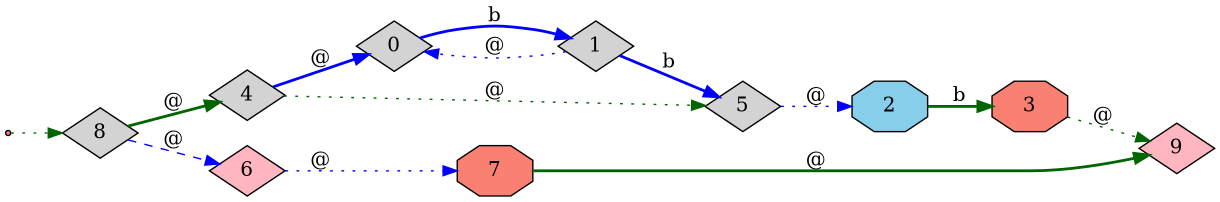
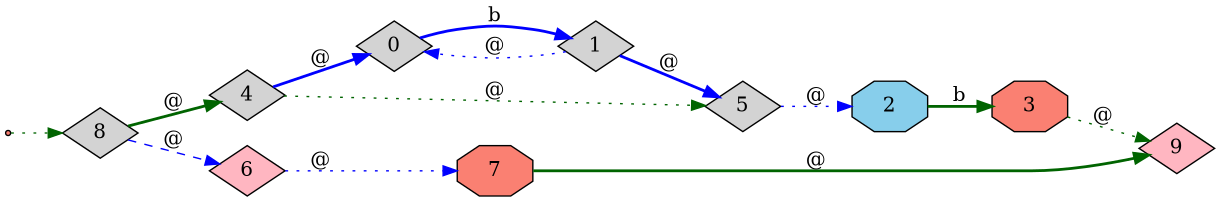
  digraph {
    rankdir=LR
    node [fillcolor=lightgrey shape=diamond style=filled]
    edge [color=blue style=dotted]
    ini [fillcolor=salmon shape=point]
    8
    4
    6 [fillcolor=lightpink]
    0
    5
    7 [fillcolor=salmon shape=octagon]
    9 [fillcolor=lightpink]
    1
    2 [fillcolor=skyblue shape=octagon]
    3 [fillcolor=salmon shape=octagon]
    ini -> 8 [color=darkgreen]
    8 -> 4 [color=darkgreen label="@" style=bold]
    8 -> 6 [label="@" style=dashed]
    4 -> 0 [label="@" style=bold]
    4 -> 5 [color=darkgreen label="@"]
    6 -> 7 [label="@"]
    0 -> 1 [label=b style=bold]
    5 -> 2 [label="@"]
    7 -> 9 [color=darkgreen label="@" style=bold]
    1 -> 0 [label="@"]
-   1 -> 5 [label=b style=bold]
+   1 -> 5 [label="@" style=bold]
    2 -> 3 [color=darkgreen label=b style=bold]
    3 -> 9 [color=darkgreen label="@"]
  }
